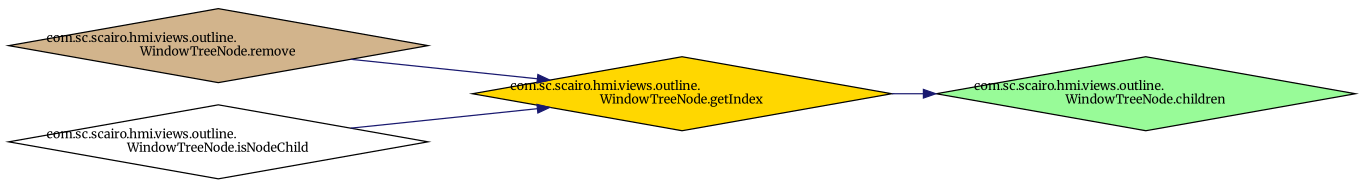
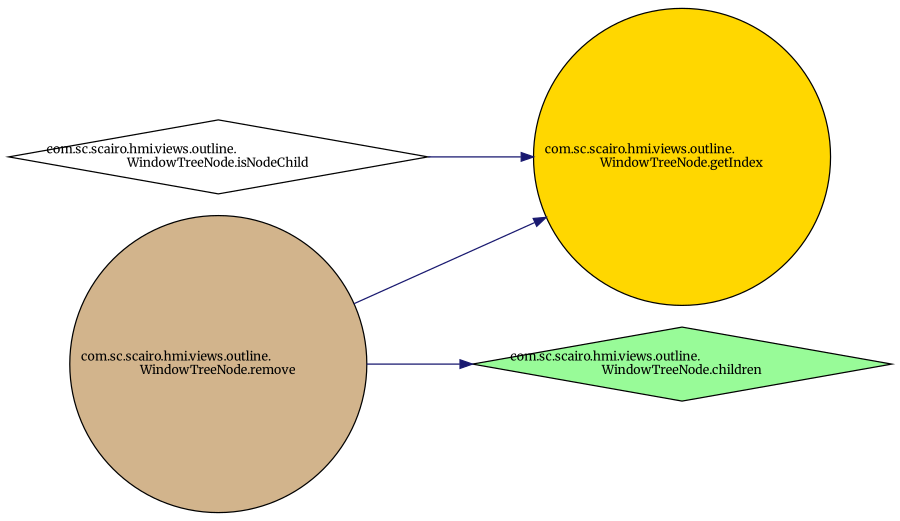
  digraph {
    fontname=Merriweather
    rankdir=LR
    node [color=black fontname=Merriweather fontsize=10 shape=circle style=filled]
    edge [color=midnightblue fontname=Merriweather fontsize=10 labelfontname=Helvetica labelfontsize=10 style=solid]
-   n1 [fillcolor=tan fontcolor=black height=0.2 label="com.sc.scairo.hmi.views.outline.\lWindowTreeNode.remove" shape=diamond width=0.4]
-   n2 [fillcolor=gold height=0.2 label="com.sc.scairo.hmi.views.outline.\lWindowTreeNode.getIndex" shape=diamond width=0.4]
+   n1 [fillcolor=tan fontcolor=black height=0.2 label="com.sc.scairo.hmi.views.outline.\lWindowTreeNode.remove" width=0.4]
+   n2 [fillcolor=gold height=0.2 label="com.sc.scairo.hmi.views.outline.\lWindowTreeNode.getIndex" width=0.4]
    n3 [fillcolor=palegreen height=0.2 label="com.sc.scairo.hmi.views.outline.\lWindowTreeNode.children" shape=diamond width=0.4]
    n4 [fillcolor=white height=0.2 label="com.sc.scairo.hmi.views.outline.\lWindowTreeNode.isNodeChild" shape=diamond width=0.4]
    n1 -> n2
-   n2 -> n3
+   n1 -> n3
    n4 -> n2
  }
